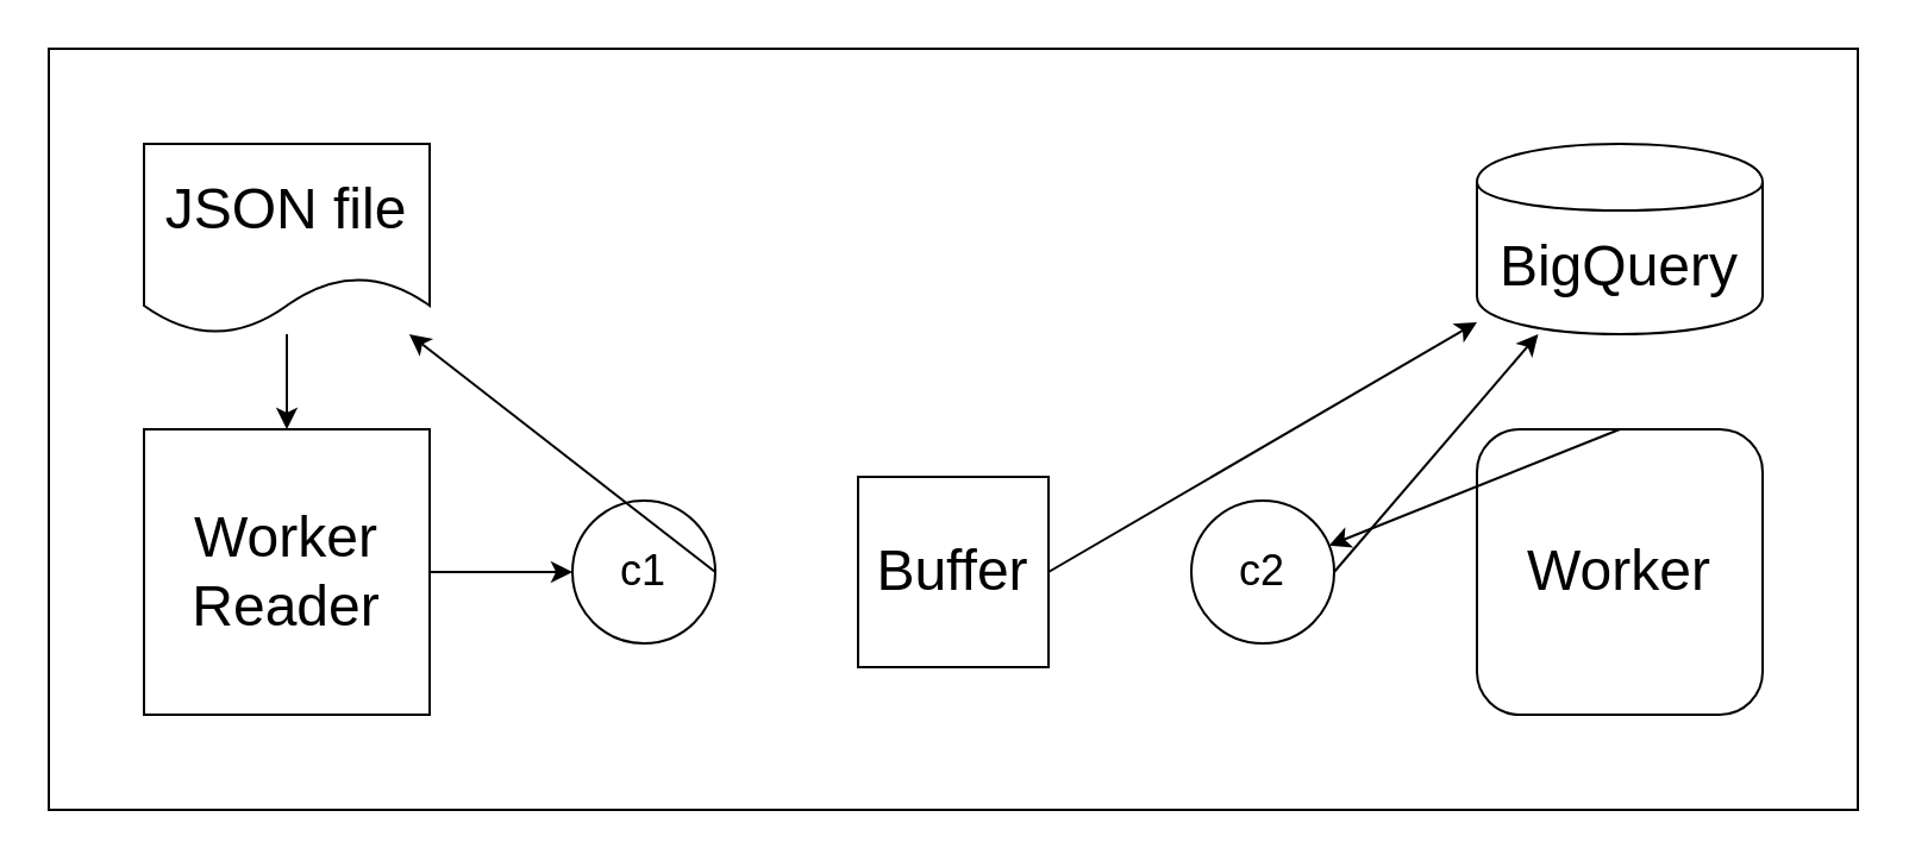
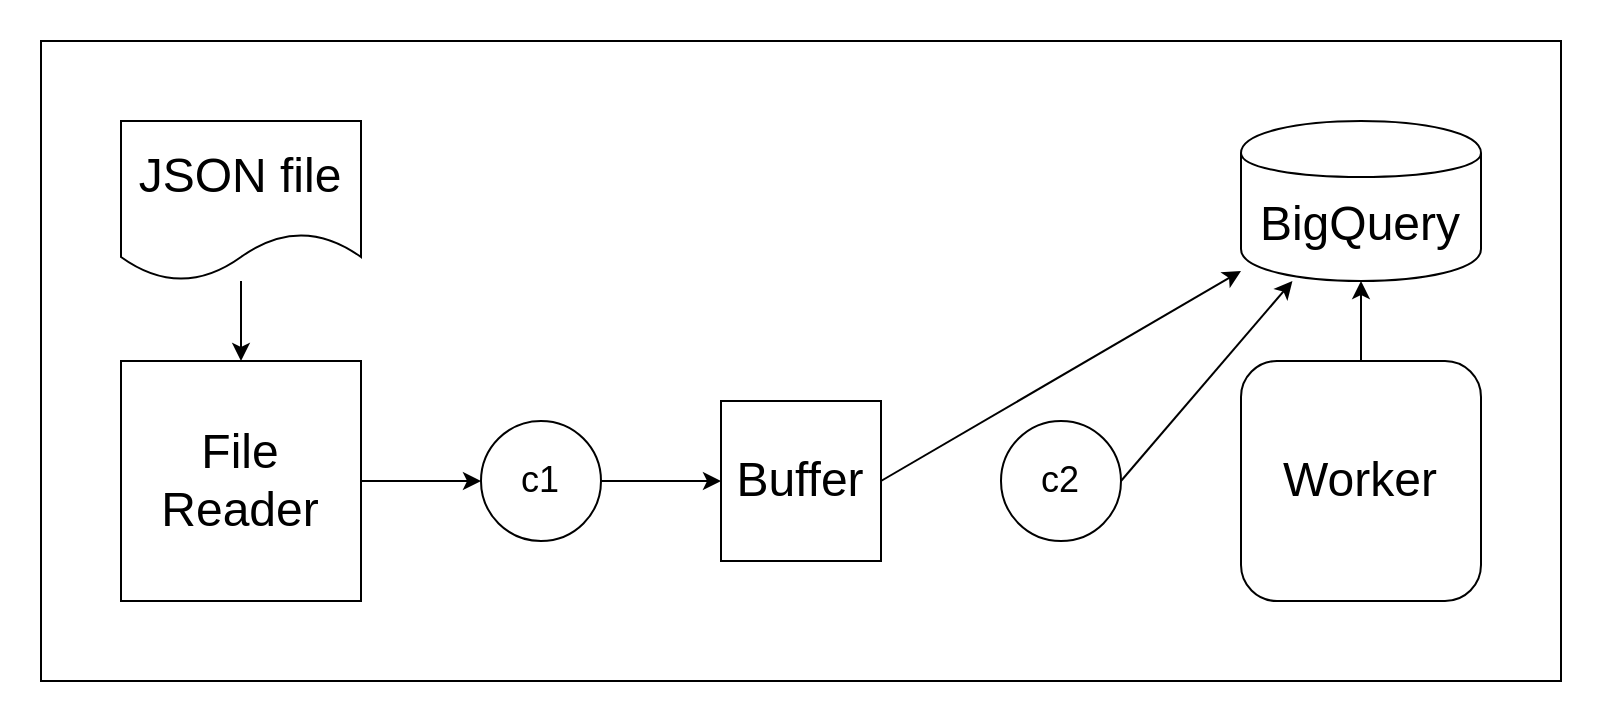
  <mxCell id="0" />
  <mxCell id="1" parent="0" />
  <mxCell id="2" value="" style="rounded=0;whiteSpace=wrap;html=1;" vertex="1" parent="1"><mxGeometry x="20" y="20" width="760" height="320" as="geometry" /></mxCell>
- <mxCell id="3" value="&lt;font style=&quot;font-size: 24px&quot;&gt;Worker Reader&lt;/font&gt;" style="whiteSpace=wrap;html=1;aspect=fixed;" vertex="1" parent="1"><mxGeometry x="60" y="180" width="120" height="120" as="geometry" /></mxCell>
+ <mxCell id="3" value="&lt;font style=&quot;font-size: 24px&quot;&gt;File Reader&lt;/font&gt;" style="whiteSpace=wrap;html=1;aspect=fixed;" vertex="1" parent="1"><mxGeometry x="60" y="180" width="120" height="120" as="geometry" /></mxCell>
  <mxCell id="4" value="&lt;font style=&quot;font-size: 18px&quot;&gt;c1&lt;/font&gt;" style="ellipse;whiteSpace=wrap;html=1;aspect=fixed;" vertex="1" parent="1"><mxGeometry x="240" y="210" width="60" height="60" as="geometry" /></mxCell>
  <mxCell id="5" value="&lt;font style=&quot;font-size: 24px&quot;&gt;Worker&lt;/font&gt;" style="whiteSpace=wrap;html=1;aspect=fixed;rounded=1;" vertex="1" parent="1"><mxGeometry x="620" y="180" width="120" height="120" as="geometry" /></mxCell>
  <mxCell id="6" value="&lt;font style=&quot;font-size: 24px&quot;&gt;JSON file&lt;/font&gt;" style="shape=document;whiteSpace=wrap;html=1;boundedLbl=1;" vertex="1" parent="1"><mxGeometry x="60" y="60" width="120" height="80" as="geometry" /></mxCell>
  <mxCell id="7" value="&lt;font style=&quot;font-size: 24px&quot;&gt;BigQuery&lt;/font&gt;" style="shape=cylinder;whiteSpace=wrap;html=1;boundedLbl=1;backgroundOutline=1;" vertex="1" parent="1"><mxGeometry x="620" y="60" width="120" height="80" as="geometry" /></mxCell>
  <mxCell id="8" value="" style="endArrow=classic;html=1;entryX=0.5;entryY=0;entryDx=0;entryDy=0;" edge="1" parent="1" source="6" target="3"><mxGeometry width="50" height="50" relative="1" as="geometry"><mxPoint x="370" y="360" as="sourcePoint" /><mxPoint x="420" y="310" as="targetPoint" /></mxGeometry></mxCell>
  <mxCell id="9" value="" style="endArrow=classic;html=1;exitX=1;exitY=0.5;exitDx=0;exitDy=0;entryX=0;entryY=0.5;entryDx=0;entryDy=0;" edge="1" parent="1" source="3" target="4"><mxGeometry width="50" height="50" relative="1" as="geometry"><mxPoint x="370" y="360" as="sourcePoint" /><mxPoint x="420" y="310" as="targetPoint" /></mxGeometry></mxCell>
- <mxCell id="10" value="" style="endArrow=classic;html=1;exitX=1;exitY=0.5;exitDx=0;exitDy=0;" edge="1" parent="1" source="4" target="6"><mxGeometry width="50" height="50" relative="1" as="geometry"><mxPoint x="370" y="360" as="sourcePoint" /><mxPoint x="420" y="310" as="targetPoint" /></mxGeometry></mxCell>
- <mxCell id="11" value="" style="endArrow=classic;html=1;exitX=0.5;exitY=0;exitDx=0;exitDy=0;" edge="1" parent="1" source="5" target="13"><mxGeometry width="50" height="50" relative="1" as="geometry"><mxPoint x="370" y="360" as="sourcePoint" /><mxPoint x="420" y="310" as="targetPoint" /></mxGeometry></mxCell>
+ <mxCell id="10" value="" style="endArrow=classic;html=1;exitX=1;exitY=0.5;exitDx=0;exitDy=0;entryX=0;entryY=0.5;entryDx=0;entryDy=0;" edge="1" parent="1" source="4" target="12"><mxGeometry width="50" height="50" relative="1" as="geometry"><mxPoint x="370" y="360" as="sourcePoint" /><mxPoint x="420" y="310" as="targetPoint" /></mxGeometry></mxCell>
+ <mxCell id="11" value="" style="endArrow=classic;html=1;exitX=0.5;exitY=0;exitDx=0;exitDy=0;entryX=0.5;entryY=1;entryDx=0;entryDy=0;" edge="1" parent="1" source="5" target="7"><mxGeometry width="50" height="50" relative="1" as="geometry"><mxPoint x="370" y="360" as="sourcePoint" /><mxPoint x="420" y="310" as="targetPoint" /></mxGeometry></mxCell>
  <mxCell id="12" value="&lt;font style=&quot;font-size: 24px&quot;&gt;Buffer&lt;/font&gt;" style="whiteSpace=wrap;html=1;aspect=fixed;" vertex="1" parent="1"><mxGeometry x="360" y="200" width="80" height="80" as="geometry" /></mxCell>
  <mxCell id="13" value="&lt;font style=&quot;font-size: 18px&quot;&gt;c2&lt;br&gt;&lt;/font&gt;" style="ellipse;whiteSpace=wrap;html=1;aspect=fixed;" vertex="1" parent="1"><mxGeometry x="500" y="210" width="60" height="60" as="geometry" /></mxCell>
  <mxCell id="14" value="" style="endArrow=classic;html=1;exitX=1;exitY=0.5;exitDx=0;exitDy=0;" edge="1" parent="1" source="12" target="7"><mxGeometry width="50" height="50" relative="1" as="geometry"><mxPoint x="370" y="340" as="sourcePoint" /><mxPoint x="420" y="290" as="targetPoint" /></mxGeometry></mxCell>
  <mxCell id="15" value="" style="endArrow=classic;html=1;exitX=1;exitY=0.5;exitDx=0;exitDy=0;" edge="1" parent="1" source="13" target="7"><mxGeometry width="50" height="50" relative="1" as="geometry"><mxPoint x="375" y="450" as="sourcePoint" /><mxPoint x="425" y="400" as="targetPoint" /></mxGeometry></mxCell>
